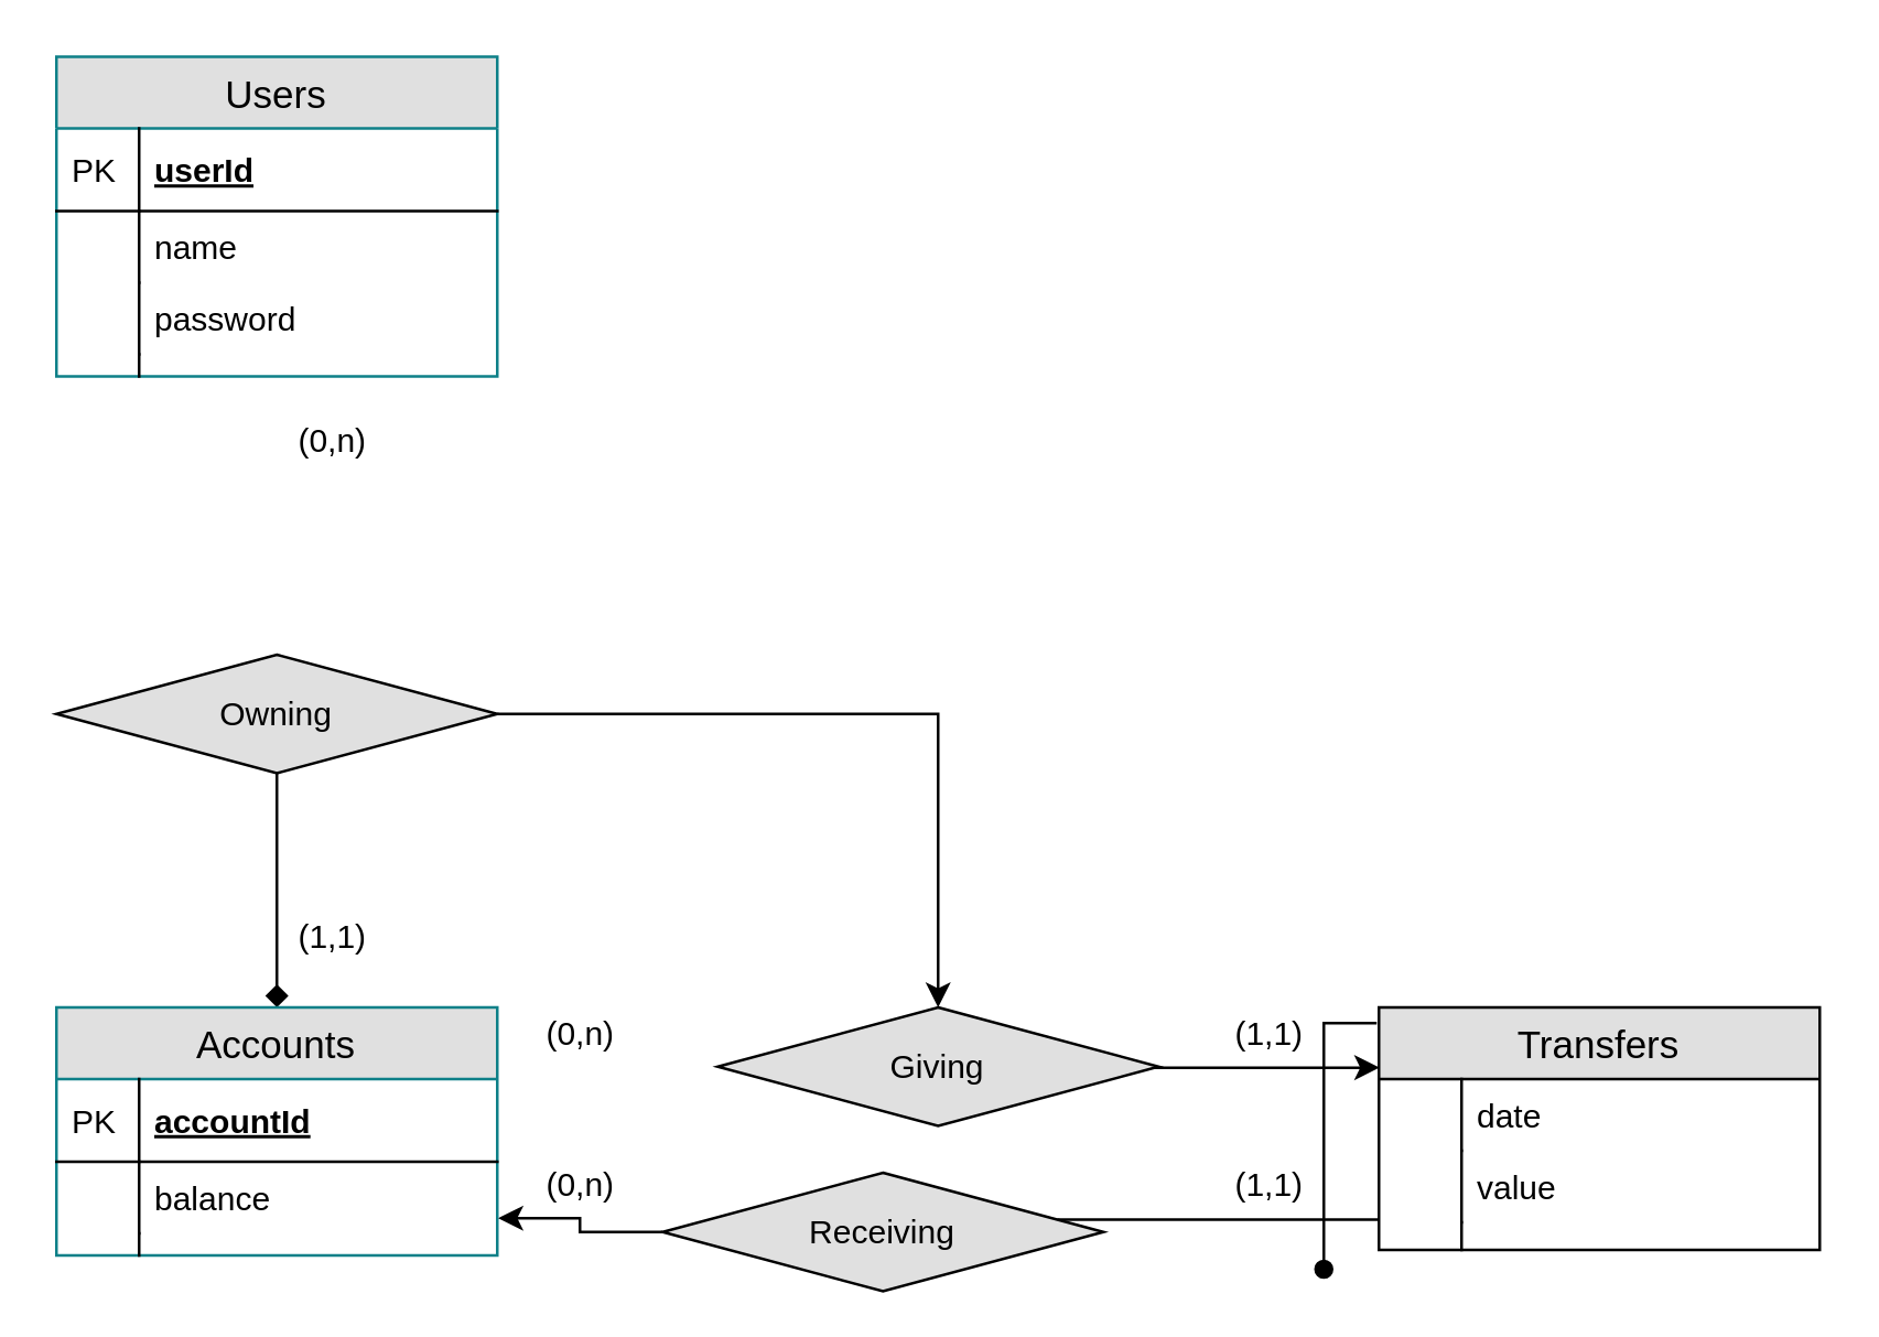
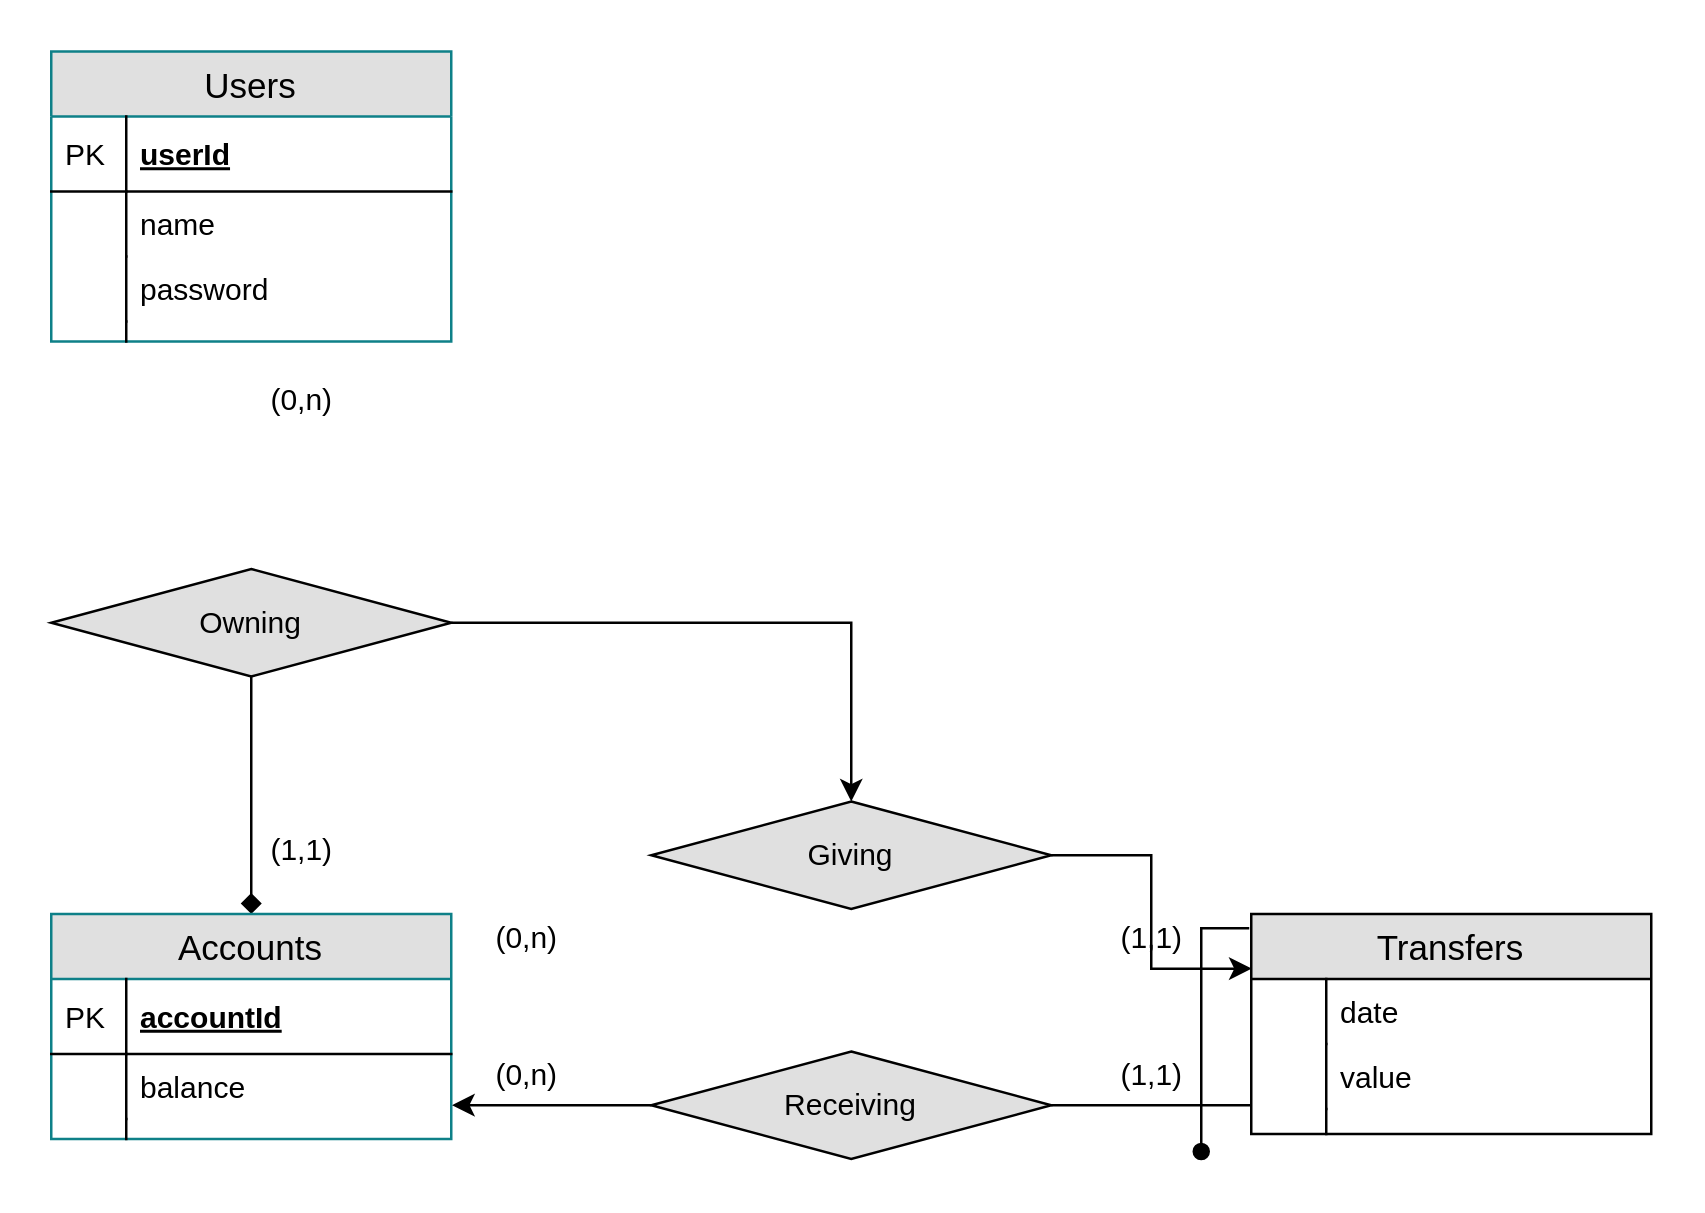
  <mxCell id="0" />
  <mxCell id="1" parent="0" />
  <mxCell id="2" style="edgeStyle=orthogonalEdgeStyle;rounded=0;orthogonalLoop=1;jettySize=auto;html=1;endArrow=diamond;" edge="1" parent="1" source="4" target="16"><mxGeometry relative="1" as="geometry" /></mxCell>
  <mxCell id="3" style="edgeStyle=orthogonalEdgeStyle;rounded=0;orthogonalLoop=1;jettySize=auto;html=1;" edge="1" parent="1" source="4" target="6"><mxGeometry relative="1" as="geometry" /></mxCell>
- <mxCell id="4" value="Owning" style="shape=rhombus;perimeter=rhombusPerimeter;whiteSpace=wrap;html=1;align=center;fillColor=#E0E0E0;" vertex="1" parent="1"><mxGeometry x="20" y="237" width="160" height="43" as="geometry" /></mxCell>
+ <mxCell id="4" value="Owning" style="shape=rhombus;perimeter=rhombusPerimeter;whiteSpace=wrap;html=1;align=center;fillColor=#E0E0E0;" vertex="1" parent="1"><mxGeometry x="20" y="227" width="160" height="43" as="geometry" /></mxCell>
  <mxCell id="5" style="edgeStyle=orthogonalEdgeStyle;rounded=0;orthogonalLoop=1;jettySize=auto;html=1;entryX=0.001;entryY=0.195;entryDx=0;entryDy=0;entryPerimeter=0;" edge="1" parent="1" source="6"><mxGeometry relative="1" as="geometry"><mxPoint x="500.16" y="386.85" as="targetPoint" /><Array as="points"><mxPoint x="460" y="386" /></Array></mxGeometry></mxCell>
- <mxCell id="6" value="Giving" style="shape=rhombus;perimeter=rhombusPerimeter;whiteSpace=wrap;html=1;align=center;fillColor=#E0E0E0;" vertex="1" parent="1"><mxGeometry x="260" y="365" width="160" height="43" as="geometry" /></mxCell>
+ <mxCell id="6" value="Giving" style="shape=rhombus;perimeter=rhombusPerimeter;whiteSpace=wrap;html=1;align=center;fillColor=#E0E0E0;" vertex="1" parent="1"><mxGeometry x="260" y="320" width="160" height="43" as="geometry" /></mxCell>
  <mxCell id="7" value="Users" style="swimlane;fontStyle=0;childLayout=stackLayout;horizontal=1;startSize=26;horizontalStack=0;resizeParent=1;resizeParentMax=0;resizeLast=0;collapsible=1;marginBottom=0;align=center;fontSize=14;fillColor=#E0E0E0;strokeColor=#0e8088;" vertex="1" parent="1"><mxGeometry x="20" y="20" width="160" height="116" as="geometry" /></mxCell>
  <mxCell id="8" value="userId" style="shape=partialRectangle;top=0;left=0;right=0;bottom=1;align=left;verticalAlign=middle;fillColor=none;spacingLeft=34;spacingRight=4;overflow=hidden;rotatable=0;points=[[0,0.5],[1,0.5]];portConstraint=eastwest;dropTarget=0;fontStyle=5;fontSize=12;" vertex="1" parent="7"><mxGeometry y="26" width="160" height="30" as="geometry" /></mxCell>
  <mxCell id="9" value="PK" style="shape=partialRectangle;top=0;left=0;bottom=0;fillColor=none;align=left;verticalAlign=middle;spacingLeft=4;spacingRight=4;overflow=hidden;rotatable=0;points=[];portConstraint=eastwest;part=1;fontSize=12;" vertex="1" connectable="0" parent="8"><mxGeometry width="30" height="30" as="geometry" /></mxCell>
  <mxCell id="10" value="name" style="shape=partialRectangle;top=0;left=0;right=0;bottom=0;align=left;verticalAlign=top;fillColor=none;spacingLeft=34;spacingRight=4;overflow=hidden;rotatable=0;points=[[0,0.5],[1,0.5]];portConstraint=eastwest;dropTarget=0;fontSize=12;" vertex="1" parent="7"><mxGeometry y="56" width="160" height="26" as="geometry" /></mxCell>
  <mxCell id="11" value="" style="shape=partialRectangle;top=0;left=0;bottom=0;fillColor=none;align=left;verticalAlign=top;spacingLeft=4;spacingRight=4;overflow=hidden;rotatable=0;points=[];portConstraint=eastwest;part=1;fontSize=12;" vertex="1" connectable="0" parent="10"><mxGeometry width="30" height="26" as="geometry" /></mxCell>
  <mxCell id="12" value="password" style="shape=partialRectangle;top=0;left=0;right=0;bottom=0;align=left;verticalAlign=top;fillColor=none;spacingLeft=34;spacingRight=4;overflow=hidden;rotatable=0;points=[[0,0.5],[1,0.5]];portConstraint=eastwest;dropTarget=0;fontSize=12;" vertex="1" parent="7"><mxGeometry y="82" width="160" height="26" as="geometry" /></mxCell>
  <mxCell id="13" value="" style="shape=partialRectangle;top=0;left=0;bottom=0;fillColor=none;align=left;verticalAlign=top;spacingLeft=4;spacingRight=4;overflow=hidden;rotatable=0;points=[];portConstraint=eastwest;part=1;fontSize=12;" vertex="1" connectable="0" parent="12"><mxGeometry width="30" height="26" as="geometry" /></mxCell>
  <mxCell id="14" value="" style="shape=partialRectangle;top=0;left=0;right=0;bottom=0;align=left;verticalAlign=top;fillColor=none;spacingLeft=34;spacingRight=4;overflow=hidden;rotatable=0;points=[[0,0.5],[1,0.5]];portConstraint=eastwest;dropTarget=0;fontSize=12;" vertex="1" parent="7"><mxGeometry y="108" width="160" height="8" as="geometry" /></mxCell>
  <mxCell id="15" value="" style="shape=partialRectangle;top=0;left=0;bottom=0;fillColor=none;align=left;verticalAlign=top;spacingLeft=4;spacingRight=4;overflow=hidden;rotatable=0;points=[];portConstraint=eastwest;part=1;fontSize=12;" vertex="1" connectable="0" parent="14"><mxGeometry width="30" height="8" as="geometry" /></mxCell>
  <mxCell id="16" value="Accounts" style="swimlane;fontStyle=0;childLayout=stackLayout;horizontal=1;startSize=26;horizontalStack=0;resizeParent=1;resizeParentMax=0;resizeLast=0;collapsible=1;marginBottom=0;align=center;fontSize=14;fillColor=#E0E0E0;strokeColor=#0e8088;" vertex="1" parent="1"><mxGeometry x="20" y="365" width="160" height="90" as="geometry" /></mxCell>
  <mxCell id="17" value="accountId" style="shape=partialRectangle;top=0;left=0;right=0;bottom=1;align=left;verticalAlign=middle;fillColor=none;spacingLeft=34;spacingRight=4;overflow=hidden;rotatable=0;points=[[0,0.5],[1,0.5]];portConstraint=eastwest;dropTarget=0;fontStyle=5;fontSize=12;" vertex="1" parent="16"><mxGeometry y="26" width="160" height="30" as="geometry" /></mxCell>
  <mxCell id="18" value="PK" style="shape=partialRectangle;top=0;left=0;bottom=0;fillColor=none;align=left;verticalAlign=middle;spacingLeft=4;spacingRight=4;overflow=hidden;rotatable=0;points=[];portConstraint=eastwest;part=1;fontSize=12;" vertex="1" connectable="0" parent="17"><mxGeometry width="30" height="30" as="geometry" /></mxCell>
  <mxCell id="19" value="balance" style="shape=partialRectangle;top=0;left=0;right=0;bottom=0;align=left;verticalAlign=top;fillColor=none;spacingLeft=34;spacingRight=4;overflow=hidden;rotatable=0;points=[[0,0.5],[1,0.5]];portConstraint=eastwest;dropTarget=0;fontSize=12;" vertex="1" parent="16"><mxGeometry y="56" width="160" height="26" as="geometry" /></mxCell>
  <mxCell id="20" value="" style="shape=partialRectangle;top=0;left=0;bottom=0;fillColor=none;align=left;verticalAlign=top;spacingLeft=4;spacingRight=4;overflow=hidden;rotatable=0;points=[];portConstraint=eastwest;part=1;fontSize=12;" vertex="1" connectable="0" parent="19"><mxGeometry width="30" height="26" as="geometry" /></mxCell>
  <mxCell id="21" value="" style="shape=partialRectangle;top=0;left=0;right=0;bottom=0;align=left;verticalAlign=top;fillColor=none;spacingLeft=34;spacingRight=4;overflow=hidden;rotatable=0;points=[[0,0.5],[1,0.5]];portConstraint=eastwest;dropTarget=0;fontSize=12;" vertex="1" parent="16"><mxGeometry y="82" width="160" height="8" as="geometry" /></mxCell>
  <mxCell id="22" value="" style="shape=partialRectangle;top=0;left=0;bottom=0;fillColor=none;align=left;verticalAlign=top;spacingLeft=4;spacingRight=4;overflow=hidden;rotatable=0;points=[];portConstraint=eastwest;part=1;fontSize=12;" vertex="1" connectable="0" parent="21"><mxGeometry width="30" height="8" as="geometry" /></mxCell>
  <mxCell id="23" value="(0,n)" style="text;html=1;align=center;verticalAlign=middle;resizable=0;points=[];autosize=1;" vertex="1" parent="1"><mxGeometry x="100" y="150" width="40" height="20" as="geometry" /></mxCell>
  <mxCell id="24" value="(1,1)" style="text;html=1;align=center;verticalAlign=middle;resizable=0;points=[];autosize=1;" vertex="1" parent="1"><mxGeometry x="100" y="330" width="40" height="20" as="geometry" /></mxCell>
  <mxCell id="25" value="(0,n)" style="text;html=1;align=center;verticalAlign=middle;resizable=0;points=[];autosize=1;" vertex="1" parent="1"><mxGeometry x="190" y="365" width="40" height="20" as="geometry" /></mxCell>
  <mxCell id="26" style="edgeStyle=orthogonalEdgeStyle;rounded=0;orthogonalLoop=1;jettySize=auto;html=1;endArrow=none;" edge="1" parent="1" source="28" target="36"><mxGeometry relative="1" as="geometry"><Array as="points"><mxPoint x="480" y="442" /><mxPoint x="480" y="442" /></Array></mxGeometry></mxCell>
  <mxCell id="27" style="edgeStyle=orthogonalEdgeStyle;rounded=0;orthogonalLoop=1;jettySize=auto;html=1;entryX=1.002;entryY=0.787;entryDx=0;entryDy=0;entryPerimeter=0;" edge="1" parent="1" source="28" target="19"><mxGeometry relative="1" as="geometry"><Array as="points" /></mxGeometry></mxCell>
- <mxCell id="28" value="Receiving" style="shape=rhombus;perimeter=rhombusPerimeter;whiteSpace=wrap;html=1;align=center;fillColor=#E0E0E0;" vertex="1" parent="1"><mxGeometry x="240" y="425" width="160" height="43" as="geometry" /></mxCell>
+ <mxCell id="28" value="Receiving" style="shape=rhombus;perimeter=rhombusPerimeter;whiteSpace=wrap;html=1;align=center;fillColor=#E0E0E0;" vertex="1" parent="1"><mxGeometry x="260" y="420" width="160" height="43" as="geometry" /></mxCell>
  <mxCell id="29" value="(0,n)" style="text;html=1;align=center;verticalAlign=middle;resizable=0;points=[];autosize=1;" vertex="1" parent="1"><mxGeometry x="190" y="420" width="40" height="20" as="geometry" /></mxCell>
  <mxCell id="30" value="(1,1)" style="text;html=1;align=center;verticalAlign=middle;resizable=0;points=[];autosize=1;" vertex="1" parent="1"><mxGeometry x="440" y="365" width="40" height="20" as="geometry" /></mxCell>
  <mxCell id="31" value="(1,1)" style="text;html=1;align=center;verticalAlign=middle;resizable=0;points=[];autosize=1;" vertex="1" parent="1"><mxGeometry x="440" y="420" width="40" height="20" as="geometry" /></mxCell>
  <mxCell id="32" style="edgeStyle=orthogonalEdgeStyle;rounded=0;orthogonalLoop=1;jettySize=auto;html=1;exitX=-0.005;exitY=0.065;exitDx=0;exitDy=0;endArrow=oval;endFill=1;exitPerimeter=0;" edge="1" parent="1" source="33"><mxGeometry relative="1" as="geometry"><mxPoint x="480" y="460" as="targetPoint" /><Array as="points"><mxPoint x="480" y="371" /></Array></mxGeometry></mxCell>
  <mxCell id="33" value="Transfers" style="swimlane;fontStyle=0;childLayout=stackLayout;horizontal=1;startSize=26;horizontalStack=0;resizeParent=1;resizeParentMax=0;resizeLast=0;collapsible=1;marginBottom=0;align=center;fontSize=14;fillColor=#E0E0E0;" vertex="1" parent="1"><mxGeometry x="500" y="365" width="160" height="88" as="geometry" /></mxCell>
  <mxCell id="34" value="date" style="shape=partialRectangle;top=0;left=0;right=0;bottom=0;align=left;verticalAlign=top;fillColor=none;spacingLeft=34;spacingRight=4;overflow=hidden;rotatable=0;points=[[0,0.5],[1,0.5]];portConstraint=eastwest;dropTarget=0;fontSize=12;" vertex="1" parent="33"><mxGeometry y="26" width="160" height="26" as="geometry" /></mxCell>
  <mxCell id="35" value="" style="shape=partialRectangle;top=0;left=0;bottom=0;fillColor=none;align=left;verticalAlign=top;spacingLeft=4;spacingRight=4;overflow=hidden;rotatable=0;points=[];portConstraint=eastwest;part=1;fontSize=12;" vertex="1" connectable="0" parent="34"><mxGeometry width="30" height="26" as="geometry" /></mxCell>
  <mxCell id="36" value="value" style="shape=partialRectangle;top=0;left=0;right=0;bottom=0;align=left;verticalAlign=top;fillColor=none;spacingLeft=34;spacingRight=4;overflow=hidden;rotatable=0;points=[[0,0.5],[1,0.5]];portConstraint=eastwest;dropTarget=0;fontSize=12;" vertex="1" parent="33"><mxGeometry y="52" width="160" height="26" as="geometry" /></mxCell>
  <mxCell id="37" value="" style="shape=partialRectangle;top=0;left=0;bottom=0;fillColor=none;align=left;verticalAlign=top;spacingLeft=4;spacingRight=4;overflow=hidden;rotatable=0;points=[];portConstraint=eastwest;part=1;fontSize=12;" vertex="1" connectable="0" parent="36"><mxGeometry width="30" height="26" as="geometry" /></mxCell>
  <mxCell id="38" value="" style="shape=partialRectangle;top=0;left=0;right=0;bottom=0;align=left;verticalAlign=top;fillColor=none;spacingLeft=34;spacingRight=4;overflow=hidden;rotatable=0;points=[[0,0.5],[1,0.5]];portConstraint=eastwest;dropTarget=0;fontSize=12;" vertex="1" parent="33"><mxGeometry y="78" width="160" height="10" as="geometry" /></mxCell>
  <mxCell id="39" value="" style="shape=partialRectangle;top=0;left=0;bottom=0;fillColor=none;align=left;verticalAlign=top;spacingLeft=4;spacingRight=4;overflow=hidden;rotatable=0;points=[];portConstraint=eastwest;part=1;fontSize=12;" vertex="1" connectable="0" parent="38"><mxGeometry width="30" height="10" as="geometry" /></mxCell>
